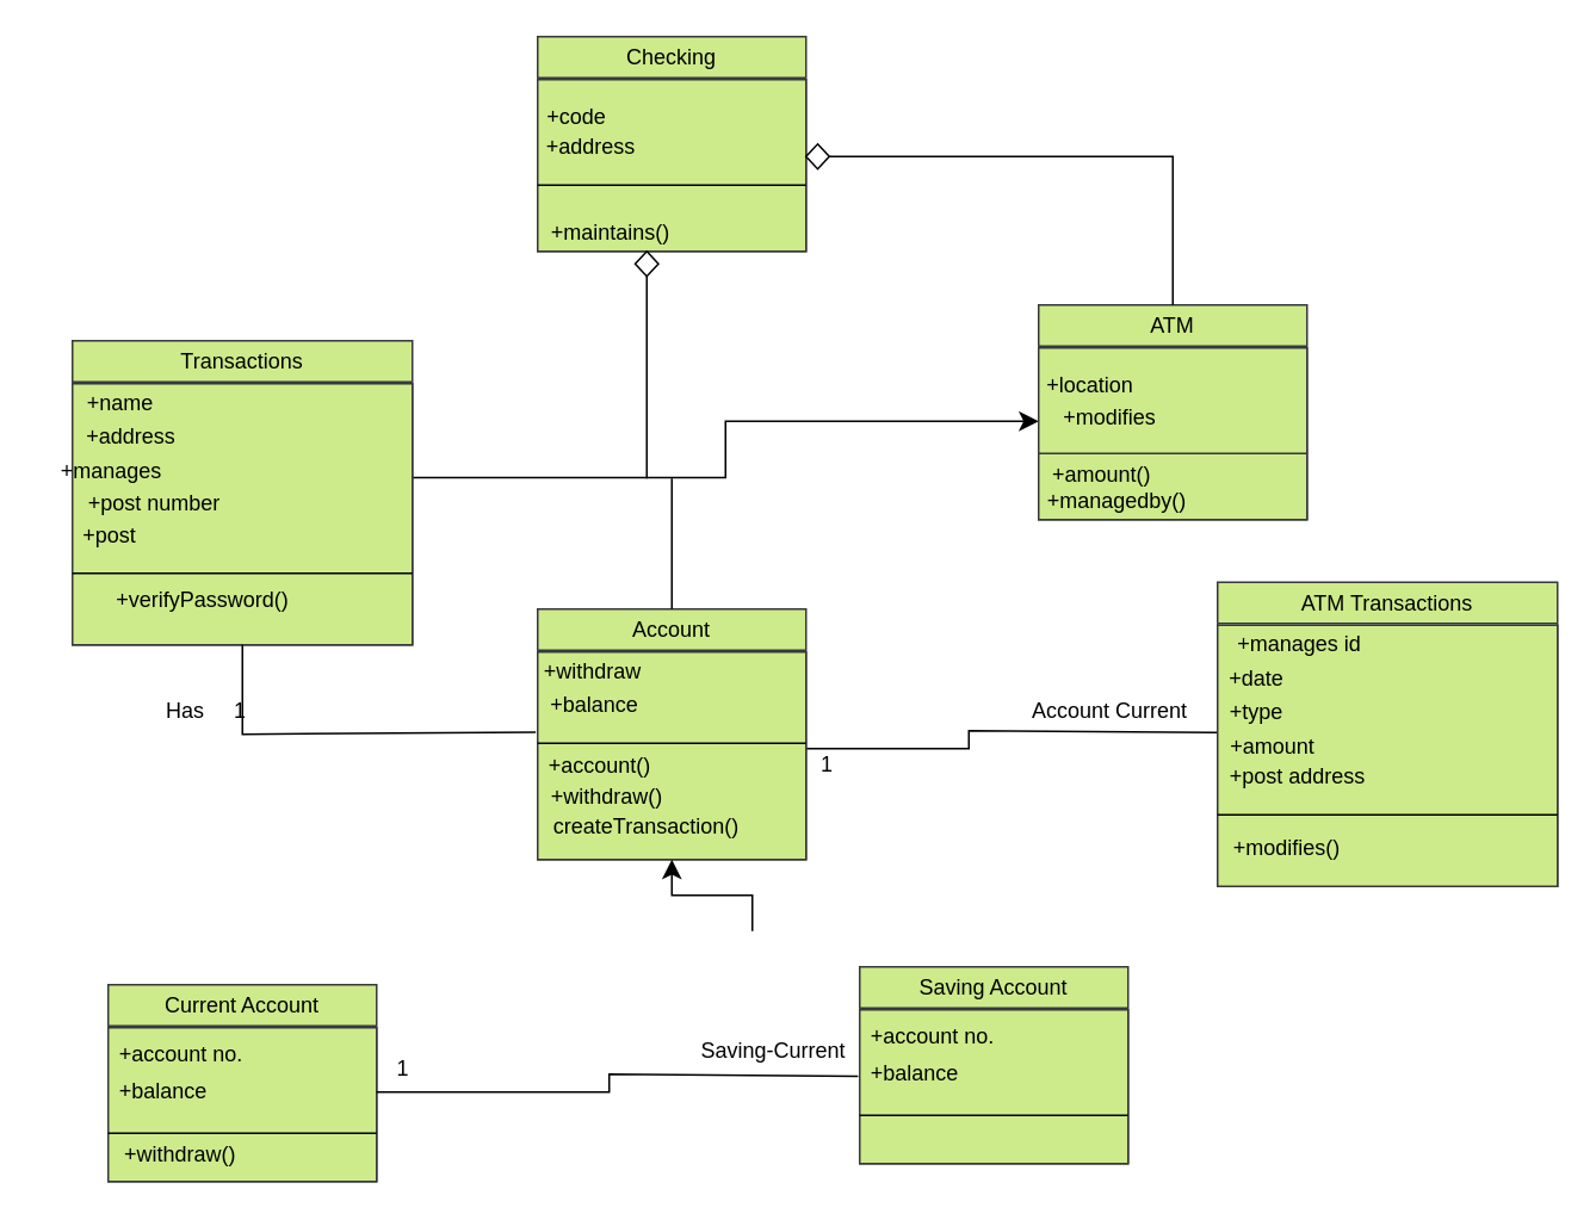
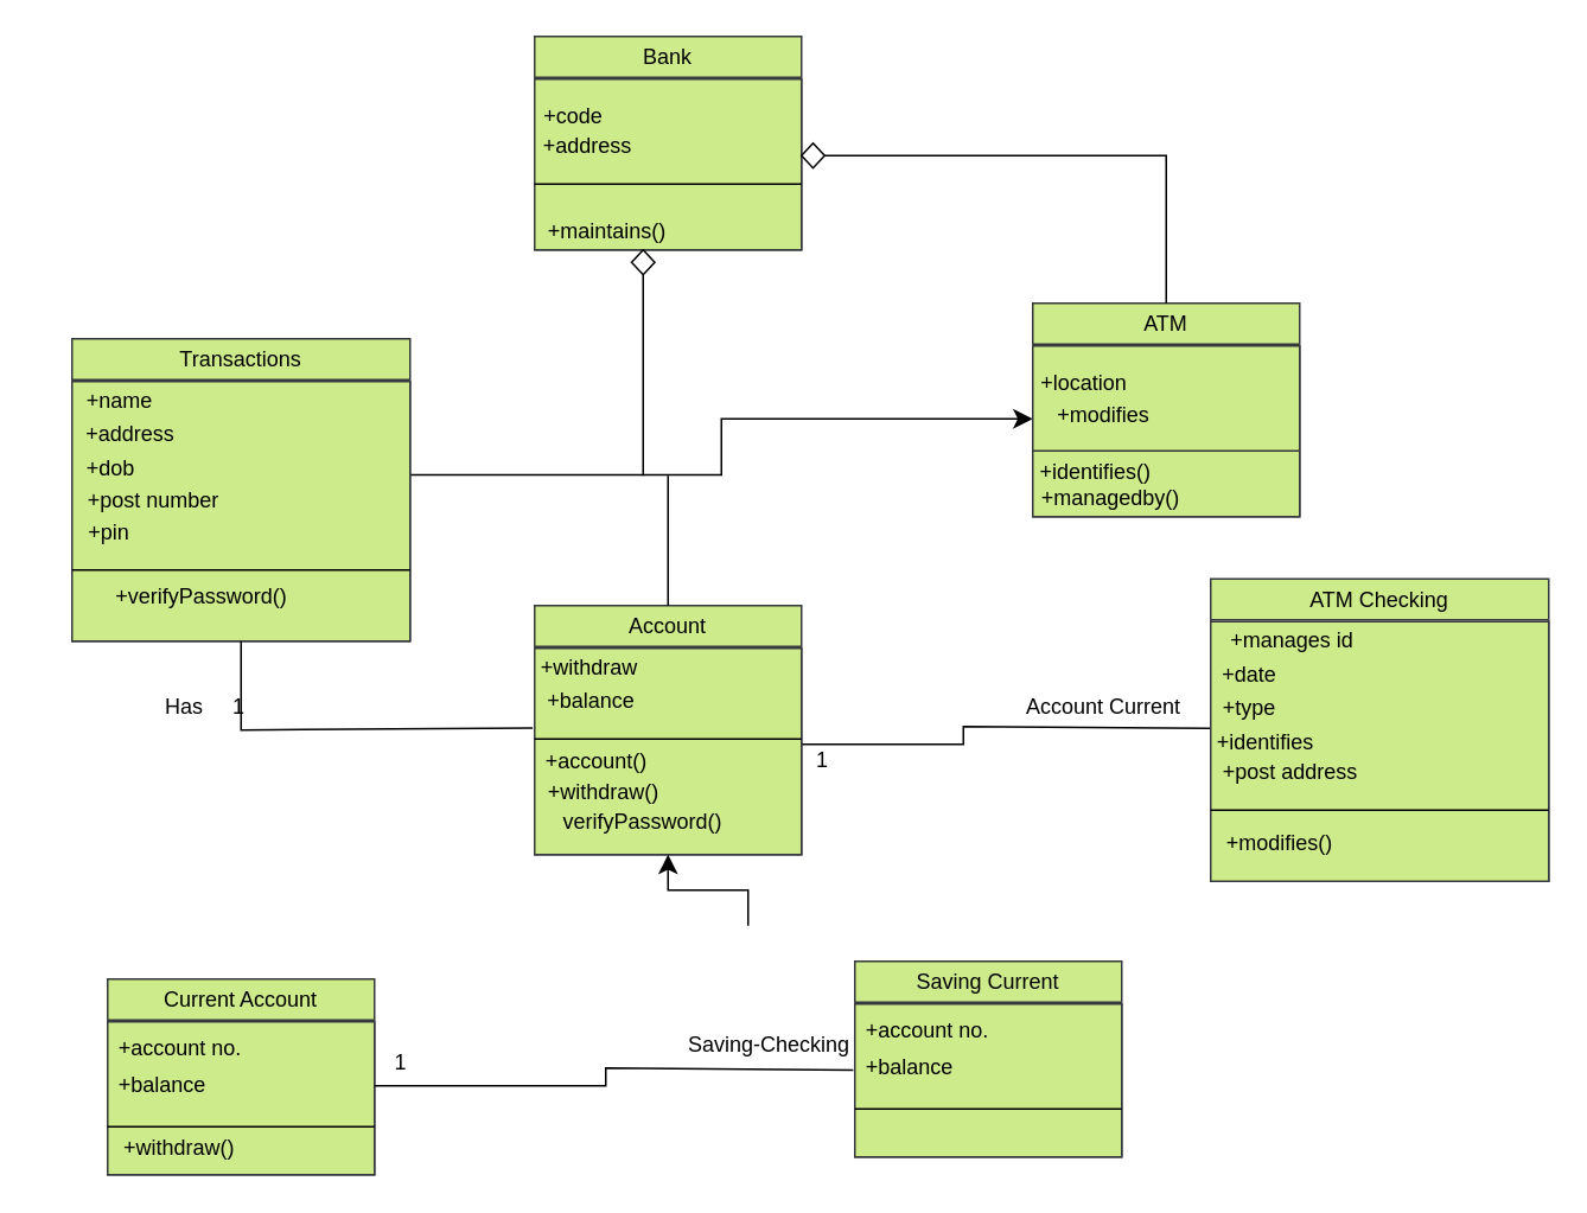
  <mxCell id="0" />
  <mxCell id="1" parent="0" />
  <mxCell id="2" value="" style="endArrow=none;html=1;rounded=0;fontSize=12;startSize=8;endSize=8;entryX=-0.006;entryY=0.433;entryDx=0;entryDy=0;entryPerimeter=0;" edge="1" parent="1"><mxGeometry width="50" height="50" relative="1" as="geometry"><mxPoint x="411" y="418" as="sourcePoint" /><mxPoint x="680" y="409" as="targetPoint" /><Array as="points"><mxPoint x="541" y="418" /><mxPoint x="541" y="408" /></Array></mxGeometry></mxCell>
  <mxCell id="3" value="" style="endArrow=classic;html=1;rounded=0;fontSize=12;startSize=8;endSize=8;edgeStyle=elbowEdgeStyle;exitX=0.997;exitY=0.36;exitDx=0;exitDy=0;exitPerimeter=0;" edge="1" parent="1" source="18"><mxGeometry width="50" height="50" relative="1" as="geometry"><mxPoint x="370" y="280" as="sourcePoint" /><mxPoint x="580" y="235" as="targetPoint" /></mxGeometry></mxCell>
- <mxCell id="4" value="&lt;span style=&quot;font-weight: 400;&quot;&gt;Checking&lt;/span&gt;" style="swimlane;whiteSpace=wrap;html=1;fillColor=#cdeb8b;strokeColor=#36393d;" vertex="1" parent="1"><mxGeometry x="300" y="20" width="150" height="120" as="geometry"><mxRectangle x="60" y="210" width="90" height="30" as="alternateBounds" /></mxGeometry></mxCell>
+ <mxCell id="4" value="&lt;span style=&quot;font-weight: 400;&quot;&gt;Bank&lt;/span&gt;" style="swimlane;whiteSpace=wrap;html=1;fillColor=#cdeb8b;strokeColor=#36393d;" vertex="1" parent="1"><mxGeometry x="300" y="20" width="150" height="120" as="geometry"><mxRectangle x="60" y="210" width="90" height="30" as="alternateBounds" /></mxGeometry></mxCell>
  <mxCell id="5" value="" style="rounded=0;whiteSpace=wrap;html=1;fillColor=#cdeb8b;strokeColor=#36393d;" vertex="1" parent="4"><mxGeometry y="24" width="150" height="96" as="geometry" /></mxCell>
  <mxCell id="6" value="" style="endArrow=none;html=1;rounded=0;" edge="1" parent="4"><mxGeometry width="50" height="50" relative="1" as="geometry"><mxPoint y="83" as="sourcePoint" /><mxPoint x="150" y="83" as="targetPoint" /></mxGeometry></mxCell>
  <mxCell id="7" value="&lt;span style=&quot;text-align: left;&quot;&gt;+code&lt;/span&gt;" style="text;html=1;align=center;verticalAlign=middle;whiteSpace=wrap;rounded=0;" vertex="1" parent="4"><mxGeometry x="-23" y="30" width="90" height="30" as="geometry" /></mxCell>
  <mxCell id="8" value="&lt;span style=&quot;text-align: left;&quot;&gt;+address&lt;/span&gt;" style="text;html=1;align=center;verticalAlign=middle;whiteSpace=wrap;rounded=0;" vertex="1" parent="4"><mxGeometry x="10" y="47" width="40" height="30" as="geometry" /></mxCell>
  <mxCell id="9" value="&lt;span style=&quot;text-align: left;&quot;&gt;+maintains()&lt;/span&gt;" style="text;html=1;align=center;verticalAlign=middle;whiteSpace=wrap;rounded=0;" vertex="1" parent="4"><mxGeometry x="9" y="105" width="64" height="10" as="geometry" /></mxCell>
  <mxCell id="10" value="&lt;span style=&quot;font-weight: 400;&quot;&gt;ATM&lt;/span&gt;" style="swimlane;whiteSpace=wrap;html=1;fillColor=#cdeb8b;strokeColor=#36393d;" vertex="1" parent="1"><mxGeometry x="580" y="170" width="150" height="120" as="geometry"><mxRectangle x="60" y="210" width="90" height="30" as="alternateBounds" /></mxGeometry></mxCell>
  <mxCell id="11" value="" style="rounded=0;whiteSpace=wrap;html=1;fillColor=#cdeb8b;strokeColor=#36393d;" vertex="1" parent="10"><mxGeometry y="24" width="150" height="96" as="geometry" /></mxCell>
  <mxCell id="12" value="" style="endArrow=none;html=1;rounded=0;fillColor=#cdeb8b;strokeColor=#36393d;" edge="1" parent="10"><mxGeometry width="50" height="50" relative="1" as="geometry"><mxPoint y="83" as="sourcePoint" /><mxPoint x="150" y="83" as="targetPoint" /></mxGeometry></mxCell>
  <mxCell id="13" value="&lt;span style=&quot;text-align: left;&quot;&gt;+location&lt;/span&gt;" style="text;html=1;align=center;verticalAlign=middle;whiteSpace=wrap;rounded=0;" vertex="1" parent="10"><mxGeometry x="-16" y="30" width="90" height="30" as="geometry" /></mxCell>
  <mxCell id="14" value="&lt;span style=&quot;text-align: left;&quot;&gt;+modifies&lt;/span&gt;" style="text;html=1;align=center;verticalAlign=middle;whiteSpace=wrap;rounded=0;" vertex="1" parent="10"><mxGeometry x="20" y="48" width="40" height="30" as="geometry" /></mxCell>
  <mxCell id="15" value="&lt;span style=&quot;text-align: left;&quot;&gt;+managedby()&lt;/span&gt;" style="text;html=1;align=center;verticalAlign=middle;whiteSpace=wrap;rounded=0;" vertex="1" parent="10"><mxGeometry x="12" y="105" width="64" height="10" as="geometry" /></mxCell>
- <mxCell id="16" value="&lt;div style=&quot;text-align: left;&quot;&gt;&lt;span style=&quot;background-color: initial;&quot;&gt;+amount()&lt;/span&gt;&lt;/div&gt;" style="text;html=1;align=center;verticalAlign=middle;whiteSpace=wrap;rounded=0;" vertex="1" parent="10"><mxGeometry x="-5" y="85" width="81" height="20" as="geometry" /></mxCell>
+ <mxCell id="16" value="&lt;div style=&quot;text-align: left;&quot;&gt;&lt;span style=&quot;background-color: initial;&quot;&gt;+identifies()&lt;/span&gt;&lt;/div&gt;" style="text;html=1;align=center;verticalAlign=middle;whiteSpace=wrap;rounded=0;" vertex="1" parent="10"><mxGeometry x="-5" y="85" width="81" height="20" as="geometry" /></mxCell>
  <mxCell id="17" value="&lt;span style=&quot;font-weight: 400;&quot;&gt;Transactions&lt;/span&gt;" style="swimlane;whiteSpace=wrap;html=1;fillColor=#cdeb8b;strokeColor=#36393d;" vertex="1" parent="1"><mxGeometry x="40" y="190" width="190" height="170" as="geometry"><mxRectangle x="60" y="210" width="90" height="30" as="alternateBounds" /></mxGeometry></mxCell>
  <mxCell id="18" value="" style="rounded=0;whiteSpace=wrap;html=1;fillColor=#cdeb8b;strokeColor=#36393d;" vertex="1" parent="17"><mxGeometry y="24" width="190" height="146" as="geometry" /></mxCell>
  <mxCell id="19" value="&lt;div style=&quot;text-align: left;&quot;&gt;&lt;span style=&quot;background-color: initial;&quot;&gt;+name&lt;/span&gt;&lt;/div&gt;" style="text;html=1;align=center;verticalAlign=middle;whiteSpace=wrap;rounded=0;" vertex="1" parent="17"><mxGeometry x="-18" y="20" width="90" height="30" as="geometry" /></mxCell>
  <mxCell id="20" value="&lt;div style=&quot;text-align: left;&quot;&gt;&lt;span style=&quot;background-color: initial;&quot;&gt;+address&lt;/span&gt;&lt;/div&gt;" style="text;html=1;align=center;verticalAlign=middle;whiteSpace=wrap;rounded=0;" vertex="1" parent="17"><mxGeometry x="13" y="39" width="40" height="30" as="geometry" /></mxCell>
- <mxCell id="21" value="&lt;span style=&quot;text-align: left;&quot;&gt;+manages&lt;/span&gt;" style="text;html=1;align=center;verticalAlign=middle;whiteSpace=wrap;rounded=0;" vertex="1" parent="17"><mxGeometry x="-20" y="58" width="84" height="30" as="geometry" /></mxCell>
+ <mxCell id="21" value="&lt;span style=&quot;text-align: left;&quot;&gt;+dob&lt;/span&gt;" style="text;html=1;align=center;verticalAlign=middle;whiteSpace=wrap;rounded=0;" vertex="1" parent="17"><mxGeometry x="-20" y="58" width="84" height="30" as="geometry" /></mxCell>
  <mxCell id="22" value="&lt;span style=&quot;text-align: left;&quot;&gt;+post number&lt;/span&gt;" style="text;html=1;align=center;verticalAlign=middle;whiteSpace=wrap;rounded=0;" vertex="1" parent="17"><mxGeometry x="-11" y="76" width="114" height="30" as="geometry" /></mxCell>
  <mxCell id="23" value="&lt;div style=&quot;text-align: left;&quot;&gt;&lt;span style=&quot;background-color: initial;&quot;&gt;+verifyPassword()&lt;/span&gt;&lt;/div&gt;" style="text;html=1;align=center;verticalAlign=middle;whiteSpace=wrap;rounded=0;" vertex="1" parent="17"><mxGeometry x="15" y="137" width="116" height="15" as="geometry" /></mxCell>
- <mxCell id="24" value="&lt;span style=&quot;text-align: left;&quot;&gt;+post&lt;/span&gt;" style="text;html=1;align=center;verticalAlign=middle;whiteSpace=wrap;rounded=0;" vertex="1" parent="17"><mxGeometry x="-19" y="94" width="80" height="30" as="geometry" /></mxCell>
+ <mxCell id="24" value="&lt;span style=&quot;text-align: left;&quot;&gt;+pin&lt;/span&gt;" style="text;html=1;align=center;verticalAlign=middle;whiteSpace=wrap;rounded=0;" vertex="1" parent="17"><mxGeometry x="-19" y="94" width="80" height="30" as="geometry" /></mxCell>
  <mxCell id="25" value="" style="endArrow=none;html=1;rounded=0;" edge="1" parent="17"><mxGeometry width="50" height="50" relative="1" as="geometry"><mxPoint y="130" as="sourcePoint" /><mxPoint x="190" y="130" as="targetPoint" /></mxGeometry></mxCell>
  <mxCell id="26" value="&lt;span style=&quot;font-weight: 400;&quot;&gt;Account&lt;/span&gt;" style="swimlane;whiteSpace=wrap;html=1;fillColor=#cdeb8b;strokeColor=#36393d;" vertex="1" parent="1"><mxGeometry x="300" y="340" width="150" height="140" as="geometry"><mxRectangle x="60" y="210" width="90" height="30" as="alternateBounds" /></mxGeometry></mxCell>
  <mxCell id="27" value="" style="rounded=0;whiteSpace=wrap;html=1;fillColor=#cdeb8b;strokeColor=#36393d;" vertex="1" parent="26"><mxGeometry y="24" width="150" height="116" as="geometry" /></mxCell>
  <mxCell id="28" value="&lt;span style=&quot;text-align: left;&quot;&gt;+withdraw&lt;/span&gt;" style="text;html=1;align=center;verticalAlign=middle;whiteSpace=wrap;rounded=0;" vertex="1" parent="26"><mxGeometry x="-14" y="20" width="90" height="30" as="geometry" /></mxCell>
  <mxCell id="29" value="&lt;span style=&quot;text-align: left;&quot;&gt;+balance&lt;/span&gt;" style="text;html=1;align=center;verticalAlign=middle;whiteSpace=wrap;rounded=0;" vertex="1" parent="26"><mxGeometry x="12" y="39" width="40" height="30" as="geometry" /></mxCell>
  <mxCell id="30" value="&lt;span style=&quot;text-align: left;&quot;&gt;+withdraw()&lt;/span&gt;" style="text;html=1;align=center;verticalAlign=middle;whiteSpace=wrap;rounded=0;" vertex="1" parent="26"><mxGeometry x="-18" y="90" width="114" height="30" as="geometry" /></mxCell>
  <mxCell id="31" value="&lt;div style=&quot;text-align: left;&quot;&gt;&lt;span style=&quot;background-color: initial;&quot;&gt;+account()&lt;/span&gt;&lt;/div&gt;" style="text;html=1;align=center;verticalAlign=middle;whiteSpace=wrap;rounded=0;" vertex="1" parent="26"><mxGeometry x="-23" y="80" width="116" height="15" as="geometry" /></mxCell>
  <mxCell id="32" value="" style="endArrow=none;html=1;rounded=0;" edge="1" parent="26"><mxGeometry width="50" height="50" relative="1" as="geometry"><mxPoint y="75" as="sourcePoint" /><mxPoint x="150" y="75" as="targetPoint" /></mxGeometry></mxCell>
- <mxCell id="33" value="&lt;span style=&quot;text-align: left;&quot;&gt;createTransaction()&lt;/span&gt;" style="text;html=1;align=center;verticalAlign=middle;whiteSpace=wrap;rounded=0;" vertex="1" parent="26"><mxGeometry x="4" y="107" width="114" height="30" as="geometry" /></mxCell>
- <mxCell id="34" value="&lt;span style=&quot;font-weight: 400;&quot;&gt;ATM Transactions&lt;/span&gt;" style="swimlane;whiteSpace=wrap;html=1;fillColor=#cdeb8b;strokeColor=#36393d;" vertex="1" parent="1"><mxGeometry x="680" y="325" width="190" height="170" as="geometry"><mxRectangle x="60" y="210" width="90" height="30" as="alternateBounds" /></mxGeometry></mxCell>
+ <mxCell id="33" value="&lt;span style=&quot;text-align: left;&quot;&gt;verifyPassword()&lt;/span&gt;" style="text;html=1;align=center;verticalAlign=middle;whiteSpace=wrap;rounded=0;" vertex="1" parent="26"><mxGeometry x="4" y="107" width="114" height="30" as="geometry" /></mxCell>
+ <mxCell id="34" value="&lt;span style=&quot;font-weight: 400;&quot;&gt;ATM Checking&lt;/span&gt;" style="swimlane;whiteSpace=wrap;html=1;fillColor=#cdeb8b;strokeColor=#36393d;" vertex="1" parent="1"><mxGeometry x="680" y="325" width="190" height="170" as="geometry"><mxRectangle x="60" y="210" width="90" height="30" as="alternateBounds" /></mxGeometry></mxCell>
  <mxCell id="35" value="" style="rounded=0;whiteSpace=wrap;html=1;fillColor=#cdeb8b;strokeColor=#36393d;" vertex="1" parent="34"><mxGeometry y="24" width="190" height="146" as="geometry" /></mxCell>
  <mxCell id="36" value="&lt;div style=&quot;text-align: left;&quot;&gt;&lt;span style=&quot;background-color: initial;&quot;&gt;+manages id&lt;/span&gt;&lt;/div&gt;" style="text;html=1;align=center;verticalAlign=middle;whiteSpace=wrap;rounded=0;" vertex="1" parent="34"><mxGeometry x="1" y="20" width="90" height="30" as="geometry" /></mxCell>
  <mxCell id="37" value="&lt;div style=&quot;text-align: left;&quot;&gt;&lt;span style=&quot;background-color: initial;&quot;&gt;+date&lt;/span&gt;&lt;/div&gt;" style="text;html=1;align=center;verticalAlign=middle;whiteSpace=wrap;rounded=0;" vertex="1" parent="34"><mxGeometry x="2" y="39" width="40" height="30" as="geometry" /></mxCell>
  <mxCell id="38" value="&lt;span style=&quot;text-align: left;&quot;&gt;+type&lt;/span&gt;" style="text;html=1;align=center;verticalAlign=middle;whiteSpace=wrap;rounded=0;" vertex="1" parent="34"><mxGeometry x="-20" y="58" width="84" height="30" as="geometry" /></mxCell>
- <mxCell id="39" value="&lt;span style=&quot;text-align: left;&quot;&gt;+amount&lt;/span&gt;" style="text;html=1;align=center;verticalAlign=middle;whiteSpace=wrap;rounded=0;" vertex="1" parent="34"><mxGeometry x="-26" y="77" width="114" height="30" as="geometry" /></mxCell>
+ <mxCell id="39" value="&lt;span style=&quot;text-align: left;&quot;&gt;+identifies&lt;/span&gt;" style="text;html=1;align=center;verticalAlign=middle;whiteSpace=wrap;rounded=0;" vertex="1" parent="34"><mxGeometry x="-26" y="77" width="114" height="30" as="geometry" /></mxCell>
  <mxCell id="40" value="&lt;div style=&quot;text-align: left;&quot;&gt;&lt;span style=&quot;background-color: initial;&quot;&gt;+modifies()&lt;/span&gt;&lt;/div&gt;" style="text;html=1;align=center;verticalAlign=middle;whiteSpace=wrap;rounded=0;" vertex="1" parent="34"><mxGeometry x="-19" y="141" width="116" height="15" as="geometry" /></mxCell>
  <mxCell id="41" value="&lt;span style=&quot;text-align: left;&quot;&gt;+post address&lt;/span&gt;" style="text;html=1;align=center;verticalAlign=middle;whiteSpace=wrap;rounded=0;" vertex="1" parent="34"><mxGeometry x="5" y="94" width="80" height="30" as="geometry" /></mxCell>
  <mxCell id="42" value="" style="endArrow=none;html=1;rounded=0;" edge="1" parent="34"><mxGeometry width="50" height="50" relative="1" as="geometry"><mxPoint y="130" as="sourcePoint" /><mxPoint x="190" y="130" as="targetPoint" /></mxGeometry></mxCell>
  <mxCell id="43" value="&lt;span style=&quot;font-weight: 400;&quot;&gt;Current Account&lt;/span&gt;" style="swimlane;whiteSpace=wrap;html=1;fillColor=#cdeb8b;strokeColor=#36393d;" vertex="1" parent="1"><mxGeometry x="60" y="550" width="150" height="110" as="geometry"><mxRectangle x="60" y="210" width="90" height="30" as="alternateBounds" /></mxGeometry></mxCell>
  <mxCell id="44" value="" style="rounded=0;whiteSpace=wrap;html=1;fillColor=#cdeb8b;strokeColor=#36393d;" vertex="1" parent="43"><mxGeometry y="24" width="150" height="86" as="geometry" /></mxCell>
  <mxCell id="45" value="" style="endArrow=none;html=1;rounded=0;" edge="1" parent="43"><mxGeometry width="50" height="50" relative="1" as="geometry"><mxPoint y="83" as="sourcePoint" /><mxPoint x="150" y="83" as="targetPoint" /></mxGeometry></mxCell>
  <mxCell id="46" value="&lt;span style=&quot;text-align: left;&quot;&gt;+account no.&lt;/span&gt;" style="text;html=1;align=center;verticalAlign=middle;whiteSpace=wrap;rounded=0;" vertex="1" parent="43"><mxGeometry x="-4.5" y="24" width="90" height="30" as="geometry" /></mxCell>
  <mxCell id="47" value="&lt;span style=&quot;text-align: left;&quot;&gt;+balance&lt;/span&gt;" style="text;html=1;align=center;verticalAlign=middle;whiteSpace=wrap;rounded=0;" vertex="1" parent="43"><mxGeometry x="11" y="45" width="40" height="30" as="geometry" /></mxCell>
  <mxCell id="48" value="&lt;div style=&quot;text-align: left;&quot;&gt;&lt;span style=&quot;background-color: initial;&quot;&gt;+withdraw()&lt;/span&gt;&lt;/div&gt;" style="text;html=1;align=center;verticalAlign=middle;whiteSpace=wrap;rounded=0;" vertex="1" parent="43"><mxGeometry y="85" width="81" height="20" as="geometry" /></mxCell>
- <mxCell id="49" value="&lt;span style=&quot;font-weight: 400;&quot;&gt;Saving Account&lt;/span&gt;" style="swimlane;whiteSpace=wrap;html=1;fillColor=#cdeb8b;strokeColor=#36393d;" vertex="1" parent="1"><mxGeometry x="480" y="540" width="150" height="110" as="geometry"><mxRectangle x="60" y="210" width="90" height="30" as="alternateBounds" /></mxGeometry></mxCell>
+ <mxCell id="49" value="&lt;span style=&quot;font-weight: 400;&quot;&gt;Saving Current&lt;/span&gt;" style="swimlane;whiteSpace=wrap;html=1;fillColor=#cdeb8b;strokeColor=#36393d;" vertex="1" parent="1"><mxGeometry x="480" y="540" width="150" height="110" as="geometry"><mxRectangle x="60" y="210" width="90" height="30" as="alternateBounds" /></mxGeometry></mxCell>
  <mxCell id="50" value="" style="rounded=0;whiteSpace=wrap;html=1;fillColor=#cdeb8b;strokeColor=#36393d;" vertex="1" parent="49"><mxGeometry y="24" width="150" height="86" as="geometry" /></mxCell>
  <mxCell id="51" value="" style="endArrow=none;html=1;rounded=0;" edge="1" parent="49"><mxGeometry width="50" height="50" relative="1" as="geometry"><mxPoint y="83" as="sourcePoint" /><mxPoint x="150" y="83" as="targetPoint" /></mxGeometry></mxCell>
  <mxCell id="52" value="&lt;span style=&quot;text-align: left;&quot;&gt;+account no.&lt;/span&gt;" style="text;html=1;align=center;verticalAlign=middle;whiteSpace=wrap;rounded=0;" vertex="1" parent="49"><mxGeometry x="-4.5" y="24" width="90" height="30" as="geometry" /></mxCell>
  <mxCell id="53" value="&lt;span style=&quot;text-align: left;&quot;&gt;+balance&lt;/span&gt;" style="text;html=1;align=center;verticalAlign=middle;whiteSpace=wrap;rounded=0;" vertex="1" parent="49"><mxGeometry x="11" y="45" width="40" height="30" as="geometry" /></mxCell>
  <mxCell id="54" value="" style="endArrow=none;html=1;rounded=0;fontSize=12;startSize=8;endSize=8;curved=1;exitX=0.5;exitY=0;exitDx=0;exitDy=0;" edge="1" parent="1" source="26"><mxGeometry width="50" height="50" relative="1" as="geometry"><mxPoint x="375" y="347" as="sourcePoint" /><mxPoint x="375" y="267" as="targetPoint" /></mxGeometry></mxCell>
  <mxCell id="55" value="" style="rhombus;whiteSpace=wrap;html=1;" vertex="1" parent="1"><mxGeometry x="354.5" y="140" width="13" height="14" as="geometry" /></mxCell>
  <mxCell id="56" value="" style="rhombus;whiteSpace=wrap;html=1;" vertex="1" parent="1"><mxGeometry x="450" y="80" width="13" height="14" as="geometry" /></mxCell>
  <mxCell id="57" value="" style="endArrow=none;html=1;rounded=0;fontSize=12;startSize=8;endSize=8;exitX=1;exitY=0.5;exitDx=0;exitDy=0;entryX=0.5;entryY=0;entryDx=0;entryDy=0;" edge="1" parent="1" source="56" target="10"><mxGeometry width="50" height="50" relative="1" as="geometry"><mxPoint x="570" y="90" as="sourcePoint" /><mxPoint x="620" y="40" as="targetPoint" /><Array as="points"><mxPoint x="655" y="87" /></Array></mxGeometry></mxCell>
  <mxCell id="58" value="" style="endArrow=none;html=1;rounded=0;fontSize=12;startSize=8;endSize=8;curved=1;entryX=0.5;entryY=1;entryDx=0;entryDy=0;" edge="1" parent="1" target="55"><mxGeometry width="50" height="50" relative="1" as="geometry"><mxPoint x="361" y="267" as="sourcePoint" /><mxPoint x="390" y="160" as="targetPoint" /></mxGeometry></mxCell>
  <mxCell id="59" value="" style="endArrow=none;html=1;rounded=0;fontSize=12;startSize=8;endSize=8;entryX=-0.007;entryY=0.386;entryDx=0;entryDy=0;entryPerimeter=0;exitX=0.5;exitY=1;exitDx=0;exitDy=0;" edge="1" parent="1" source="17" target="27"><mxGeometry width="50" height="50" relative="1" as="geometry"><mxPoint x="170" y="450" as="sourcePoint" /><mxPoint x="220" y="400" as="targetPoint" /><Array as="points"><mxPoint x="135" y="410" /></Array></mxGeometry></mxCell>
  <mxCell id="60" value="" style="endArrow=classic;html=1;rounded=0;fontSize=12;startSize=8;endSize=8;entryX=0.5;entryY=1;entryDx=0;entryDy=0;" edge="1" parent="1" target="26"><mxGeometry width="50" height="50" relative="1" as="geometry"><mxPoint x="420" y="520" as="sourcePoint" /><mxPoint x="380" y="580" as="targetPoint" /><Array as="points"><mxPoint x="420" y="500" /><mxPoint x="375" y="500" /></Array></mxGeometry></mxCell>
  <mxCell id="61" value="" style="endArrow=none;html=1;rounded=0;fontSize=12;startSize=8;endSize=8;entryX=-0.006;entryY=0.433;entryDx=0;entryDy=0;entryPerimeter=0;" edge="1" parent="1" target="50"><mxGeometry width="50" height="50" relative="1" as="geometry"><mxPoint x="210" y="610" as="sourcePoint" /><mxPoint x="430" y="580" as="targetPoint" /><Array as="points"><mxPoint x="340" y="610" /><mxPoint x="340" y="600" /></Array></mxGeometry></mxCell>
- <mxCell id="62" value="&lt;font style=&quot;font-size: 12px;&quot;&gt;Saving-Current&lt;/font&gt;" style="text;html=1;align=center;verticalAlign=middle;whiteSpace=wrap;rounded=0;fontSize=16;" vertex="1" parent="1"><mxGeometry x="384" y="570" width="96" height="30" as="geometry" /></mxCell>
+ <mxCell id="62" value="&lt;font style=&quot;font-size: 12px;&quot;&gt;Saving-Checking&lt;/font&gt;" style="text;html=1;align=center;verticalAlign=middle;whiteSpace=wrap;rounded=0;fontSize=16;" vertex="1" parent="1"><mxGeometry x="384" y="570" width="96" height="30" as="geometry" /></mxCell>
  <mxCell id="63" value="&lt;font style=&quot;font-size: 12px;&quot;&gt;1&lt;/font&gt;" style="text;html=1;align=center;verticalAlign=middle;whiteSpace=wrap;rounded=0;fontSize=16;" vertex="1" parent="1"><mxGeometry x="177" y="580" width="96" height="30" as="geometry" /></mxCell>
  <mxCell id="64" value="&lt;font style=&quot;font-size: 12px;&quot;&gt;Has&amp;nbsp; &amp;nbsp; &amp;nbsp;1&lt;/font&gt;" style="text;html=1;align=center;verticalAlign=middle;whiteSpace=wrap;rounded=0;fontSize=16;" vertex="1" parent="1"><mxGeometry x="67" y="380" width="96" height="30" as="geometry" /></mxCell>
  <mxCell id="65" value="&lt;font style=&quot;font-size: 12px;&quot;&gt;Account Current&lt;/font&gt;" style="text;html=1;align=center;verticalAlign=middle;whiteSpace=wrap;rounded=0;fontSize=16;" vertex="1" parent="1"><mxGeometry x="560" y="380" width="120" height="30" as="geometry" /></mxCell>
  <mxCell id="66" value="&lt;font style=&quot;font-size: 12px;&quot;&gt;1&lt;/font&gt;" style="text;html=1;align=center;verticalAlign=middle;whiteSpace=wrap;rounded=0;fontSize=16;" vertex="1" parent="1"><mxGeometry x="414" y="410" width="96" height="30" as="geometry" /></mxCell>
